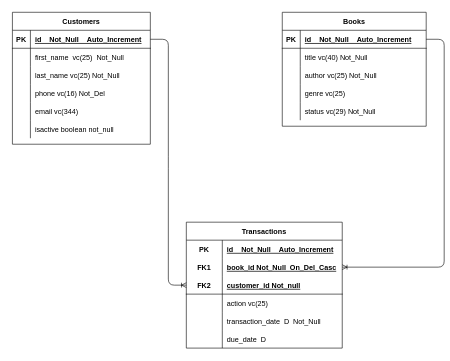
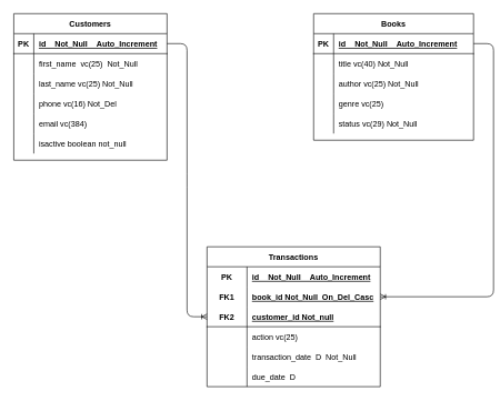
  <mxCell id="0" />
  <mxCell id="1" parent="0" />
  <mxCell id="2" value="Books" style="shape=table;startSize=30;container=1;collapsible=1;childLayout=tableLayout;fixedRows=1;rowLines=0;fontStyle=1;align=center;resizeLast=1;" parent="1" vertex="1"><mxGeometry x="470" y="20" width="240" height="190" as="geometry" /></mxCell>
  <mxCell id="3" value="" style="shape=partialRectangle;collapsible=0;dropTarget=0;pointerEvents=0;fillColor=none;top=0;left=0;bottom=1;right=0;points=[[0,0.5],[1,0.5]];portConstraint=eastwest;" parent="2" vertex="1"><mxGeometry y="30" width="240" height="30" as="geometry" /></mxCell>
  <mxCell id="4" value="PK" style="shape=partialRectangle;connectable=0;fillColor=none;top=0;left=0;bottom=0;right=0;fontStyle=1;overflow=hidden;" parent="3" vertex="1"><mxGeometry width="30" height="30" as="geometry" /></mxCell>
  <mxCell id="5" value="id    Not_Null    Auto_Increment" style="shape=partialRectangle;connectable=0;fillColor=none;top=0;left=0;bottom=0;right=0;align=left;spacingLeft=6;fontStyle=5;overflow=hidden;" parent="3" vertex="1"><mxGeometry x="30" width="210" height="30" as="geometry" /></mxCell>
  <mxCell id="6" value="" style="shape=partialRectangle;collapsible=0;dropTarget=0;pointerEvents=0;fillColor=none;top=0;left=0;bottom=0;right=0;points=[[0,0.5],[1,0.5]];portConstraint=eastwest;" parent="2" vertex="1"><mxGeometry y="60" width="240" height="30" as="geometry" /></mxCell>
  <mxCell id="7" value="" style="shape=partialRectangle;connectable=0;fillColor=none;top=0;left=0;bottom=0;right=0;editable=1;overflow=hidden;" parent="6" vertex="1"><mxGeometry width="30" height="30" as="geometry" /></mxCell>
  <mxCell id="8" value="title vc(40) Not_Null" style="shape=partialRectangle;connectable=0;fillColor=none;top=0;left=0;bottom=0;right=0;align=left;spacingLeft=6;overflow=hidden;" parent="6" vertex="1"><mxGeometry x="30" width="210" height="30" as="geometry" /></mxCell>
  <mxCell id="9" value="" style="shape=partialRectangle;collapsible=0;dropTarget=0;pointerEvents=0;fillColor=none;top=0;left=0;bottom=0;right=0;points=[[0,0.5],[1,0.5]];portConstraint=eastwest;" parent="2" vertex="1"><mxGeometry y="90" width="240" height="30" as="geometry" /></mxCell>
  <mxCell id="10" value="" style="shape=partialRectangle;connectable=0;fillColor=none;top=0;left=0;bottom=0;right=0;editable=1;overflow=hidden;" parent="9" vertex="1"><mxGeometry width="30" height="30" as="geometry" /></mxCell>
  <mxCell id="11" value="author vc(25) Not_Null" style="shape=partialRectangle;connectable=0;fillColor=none;top=0;left=0;bottom=0;right=0;align=left;spacingLeft=6;overflow=hidden;" parent="9" vertex="1"><mxGeometry x="30" width="210" height="30" as="geometry" /></mxCell>
  <mxCell id="12" value="" style="shape=partialRectangle;collapsible=0;dropTarget=0;pointerEvents=0;fillColor=none;top=0;left=0;bottom=0;right=0;points=[[0,0.5],[1,0.5]];portConstraint=eastwest;" parent="2" vertex="1"><mxGeometry y="120" width="240" height="30" as="geometry" /></mxCell>
  <mxCell id="13" value="" style="shape=partialRectangle;connectable=0;fillColor=none;top=0;left=0;bottom=0;right=0;editable=1;overflow=hidden;" parent="12" vertex="1"><mxGeometry width="30" height="30" as="geometry" /></mxCell>
  <mxCell id="14" value="genre vc(25)" style="shape=partialRectangle;connectable=0;fillColor=none;top=0;left=0;bottom=0;right=0;align=left;spacingLeft=6;overflow=hidden;" parent="12" vertex="1"><mxGeometry x="30" width="210" height="30" as="geometry" /></mxCell>
  <mxCell id="15" value="" style="shape=partialRectangle;collapsible=0;dropTarget=0;pointerEvents=0;fillColor=none;top=0;left=0;bottom=0;right=0;points=[[0,0.5],[1,0.5]];portConstraint=eastwest;" vertex="1" parent="2"><mxGeometry y="150" width="240" height="30" as="geometry" /></mxCell>
  <mxCell id="16" value="" style="shape=partialRectangle;connectable=0;fillColor=none;top=0;left=0;bottom=0;right=0;editable=1;overflow=hidden;" vertex="1" parent="15"><mxGeometry width="30" height="30" as="geometry" /></mxCell>
  <mxCell id="17" value="status vc(29) Not_Null" style="shape=partialRectangle;connectable=0;fillColor=none;top=0;left=0;bottom=0;right=0;align=left;spacingLeft=6;overflow=hidden;" vertex="1" parent="15"><mxGeometry x="30" width="210" height="30" as="geometry" /></mxCell>
  <mxCell id="18" value="Transactions" style="shape=table;startSize=30;container=1;collapsible=1;childLayout=tableLayout;fixedRows=1;rowLines=0;fontStyle=1;align=center;resizeLast=1;" parent="1" vertex="1"><mxGeometry x="310" y="370" width="260" height="210" as="geometry" /></mxCell>
  <mxCell id="19" value="" style="shape=partialRectangle;collapsible=0;dropTarget=0;pointerEvents=0;fillColor=none;top=0;left=0;bottom=0;right=0;points=[[0,0.5],[1,0.5]];portConstraint=eastwest;" parent="18" vertex="1"><mxGeometry y="30" width="260" height="30" as="geometry" /></mxCell>
  <mxCell id="20" value="PK" style="shape=partialRectangle;connectable=0;fillColor=none;top=0;left=0;bottom=0;right=0;fontStyle=1;overflow=hidden;" parent="19" vertex="1"><mxGeometry width="60" height="30" as="geometry" /></mxCell>
  <mxCell id="21" value="id    Not_Null    Auto_Increment" style="shape=partialRectangle;connectable=0;fillColor=none;top=0;left=0;bottom=0;right=0;align=left;spacingLeft=6;fontStyle=5;overflow=hidden;" parent="19" vertex="1"><mxGeometry x="60" width="200" height="30" as="geometry" /></mxCell>
  <mxCell id="22" value="" style="shape=partialRectangle;collapsible=0;dropTarget=0;pointerEvents=0;fillColor=none;top=0;left=0;bottom=0;right=0;points=[[0,0.5],[1,0.5]];portConstraint=eastwest;" parent="18" vertex="1"><mxGeometry y="60" width="260" height="30" as="geometry" /></mxCell>
  <mxCell id="23" value="FK1" style="shape=partialRectangle;connectable=0;fillColor=none;top=0;left=0;bottom=0;right=0;fontStyle=1;overflow=hidden;" parent="22" vertex="1"><mxGeometry width="60" height="30" as="geometry" /></mxCell>
  <mxCell id="24" value="book_id Not_Null  On_Del_Casc" style="shape=partialRectangle;connectable=0;fillColor=none;top=0;left=0;bottom=0;right=0;align=left;spacingLeft=6;fontStyle=5;overflow=hidden;" parent="22" vertex="1"><mxGeometry x="60" width="200" height="30" as="geometry" /></mxCell>
  <mxCell id="25" value="" style="shape=partialRectangle;collapsible=0;dropTarget=0;pointerEvents=0;fillColor=none;top=0;left=0;bottom=1;right=0;points=[[0,0.5],[1,0.5]];portConstraint=eastwest;" parent="18" vertex="1"><mxGeometry y="90" width="260" height="30" as="geometry" /></mxCell>
  <mxCell id="26" value="FK2" style="shape=partialRectangle;connectable=0;fillColor=none;top=0;left=0;bottom=0;right=0;fontStyle=1;overflow=hidden;" parent="25" vertex="1"><mxGeometry width="60" height="30" as="geometry" /></mxCell>
  <mxCell id="27" value="customer_id Not_null" style="shape=partialRectangle;connectable=0;fillColor=none;top=0;left=0;bottom=0;right=0;align=left;spacingLeft=6;fontStyle=5;overflow=hidden;" parent="25" vertex="1"><mxGeometry x="60" width="200" height="30" as="geometry" /></mxCell>
  <mxCell id="28" value="" style="shape=partialRectangle;collapsible=0;dropTarget=0;pointerEvents=0;fillColor=none;top=0;left=0;bottom=0;right=0;points=[[0,0.5],[1,0.5]];portConstraint=eastwest;" parent="18" vertex="1"><mxGeometry y="120" width="260" height="30" as="geometry" /></mxCell>
  <mxCell id="29" value="" style="shape=partialRectangle;connectable=0;fillColor=none;top=0;left=0;bottom=0;right=0;editable=1;overflow=hidden;" parent="28" vertex="1"><mxGeometry width="60" height="30" as="geometry" /></mxCell>
  <mxCell id="30" value="action vc(25)" style="shape=partialRectangle;connectable=0;fillColor=none;top=0;left=0;bottom=0;right=0;align=left;spacingLeft=6;overflow=hidden;" parent="28" vertex="1"><mxGeometry x="60" width="200" height="30" as="geometry" /></mxCell>
  <mxCell id="31" value="" style="shape=partialRectangle;collapsible=0;dropTarget=0;pointerEvents=0;fillColor=none;top=0;left=0;bottom=0;right=0;points=[[0,0.5],[1,0.5]];portConstraint=eastwest;" parent="18" vertex="1"><mxGeometry y="150" width="260" height="30" as="geometry" /></mxCell>
  <mxCell id="32" value="" style="shape=partialRectangle;connectable=0;fillColor=none;top=0;left=0;bottom=0;right=0;editable=1;overflow=hidden;" parent="31" vertex="1"><mxGeometry width="60" height="30" as="geometry" /></mxCell>
  <mxCell id="33" value="transaction_date  D  Not_Null" style="shape=partialRectangle;connectable=0;fillColor=none;top=0;left=0;bottom=0;right=0;align=left;spacingLeft=6;overflow=hidden;" parent="31" vertex="1"><mxGeometry x="60" width="200" height="30" as="geometry" /></mxCell>
  <mxCell id="34" value="" style="shape=partialRectangle;collapsible=0;dropTarget=0;pointerEvents=0;fillColor=none;top=0;left=0;bottom=0;right=0;points=[[0,0.5],[1,0.5]];portConstraint=eastwest;" parent="18" vertex="1"><mxGeometry y="180" width="260" height="30" as="geometry" /></mxCell>
  <mxCell id="35" value="" style="shape=partialRectangle;connectable=0;fillColor=none;top=0;left=0;bottom=0;right=0;editable=1;overflow=hidden;" parent="34" vertex="1"><mxGeometry width="60" height="30" as="geometry" /></mxCell>
  <mxCell id="36" value="due_date  D" style="shape=partialRectangle;connectable=0;fillColor=none;top=0;left=0;bottom=0;right=0;align=left;spacingLeft=6;overflow=hidden;" parent="34" vertex="1"><mxGeometry x="60" width="200" height="30" as="geometry" /></mxCell>
  <mxCell id="37" value="Customers" style="shape=table;startSize=30;container=1;collapsible=1;childLayout=tableLayout;fixedRows=1;rowLines=0;fontStyle=1;align=center;resizeLast=1;" parent="1" vertex="1"><mxGeometry x="20" y="20" width="230" height="220" as="geometry" /></mxCell>
  <mxCell id="38" value="" style="shape=partialRectangle;collapsible=0;dropTarget=0;pointerEvents=0;fillColor=none;top=0;left=0;bottom=1;right=0;points=[[0,0.5],[1,0.5]];portConstraint=eastwest;" parent="37" vertex="1"><mxGeometry y="30" width="230" height="30" as="geometry" /></mxCell>
  <mxCell id="39" value="PK" style="shape=partialRectangle;connectable=0;fillColor=none;top=0;left=0;bottom=0;right=0;fontStyle=1;overflow=hidden;" parent="38" vertex="1"><mxGeometry width="30" height="30" as="geometry" /></mxCell>
  <mxCell id="40" value="id    Not_Null    Auto_Increment" style="shape=partialRectangle;connectable=0;fillColor=none;top=0;left=0;bottom=0;right=0;align=left;spacingLeft=6;fontStyle=5;overflow=hidden;" parent="38" vertex="1"><mxGeometry x="30" width="200" height="30" as="geometry" /></mxCell>
  <mxCell id="41" value="" style="shape=partialRectangle;collapsible=0;dropTarget=0;pointerEvents=0;fillColor=none;top=0;left=0;bottom=0;right=0;points=[[0,0.5],[1,0.5]];portConstraint=eastwest;" parent="37" vertex="1"><mxGeometry y="60" width="230" height="30" as="geometry" /></mxCell>
  <mxCell id="42" value="" style="shape=partialRectangle;connectable=0;fillColor=none;top=0;left=0;bottom=0;right=0;editable=1;overflow=hidden;" parent="41" vertex="1"><mxGeometry width="30" height="30" as="geometry" /></mxCell>
  <mxCell id="43" value="first_name  vc(25)  Not_Null" style="shape=partialRectangle;connectable=0;fillColor=none;top=0;left=0;bottom=0;right=0;align=left;spacingLeft=6;overflow=hidden;" parent="41" vertex="1"><mxGeometry x="30" width="200" height="30" as="geometry" /></mxCell>
  <mxCell id="44" value="" style="shape=partialRectangle;collapsible=0;dropTarget=0;pointerEvents=0;fillColor=none;top=0;left=0;bottom=0;right=0;points=[[0,0.5],[1,0.5]];portConstraint=eastwest;" parent="37" vertex="1"><mxGeometry y="90" width="230" height="30" as="geometry" /></mxCell>
  <mxCell id="45" value="" style="shape=partialRectangle;connectable=0;fillColor=none;top=0;left=0;bottom=0;right=0;editable=1;overflow=hidden;" parent="44" vertex="1"><mxGeometry width="30" height="30" as="geometry" /></mxCell>
  <mxCell id="46" value="last_name vc(25) Not_Null" style="shape=partialRectangle;connectable=0;fillColor=none;top=0;left=0;bottom=0;right=0;align=left;spacingLeft=6;overflow=hidden;" parent="44" vertex="1"><mxGeometry x="30" width="200" height="30" as="geometry" /></mxCell>
  <mxCell id="47" value="" style="shape=partialRectangle;collapsible=0;dropTarget=0;pointerEvents=0;fillColor=none;top=0;left=0;bottom=0;right=0;points=[[0,0.5],[1,0.5]];portConstraint=eastwest;" parent="37" vertex="1"><mxGeometry y="120" width="230" height="30" as="geometry" /></mxCell>
  <mxCell id="48" value="" style="shape=partialRectangle;connectable=0;fillColor=none;top=0;left=0;bottom=0;right=0;editable=1;overflow=hidden;" parent="47" vertex="1"><mxGeometry width="30" height="30" as="geometry" /></mxCell>
  <mxCell id="49" value="phone vc(16) Not_Del" style="shape=partialRectangle;connectable=0;fillColor=none;top=0;left=0;bottom=0;right=0;align=left;spacingLeft=6;overflow=hidden;" parent="47" vertex="1"><mxGeometry x="30" width="200" height="30" as="geometry" /></mxCell>
  <mxCell id="50" value="" style="shape=partialRectangle;collapsible=0;dropTarget=0;pointerEvents=0;fillColor=none;top=0;left=0;bottom=0;right=0;points=[[0,0.5],[1,0.5]];portConstraint=eastwest;" parent="37" vertex="1"><mxGeometry y="150" width="230" height="30" as="geometry" /></mxCell>
  <mxCell id="51" value="" style="shape=partialRectangle;connectable=0;fillColor=none;top=0;left=0;bottom=0;right=0;editable=1;overflow=hidden;" parent="50" vertex="1"><mxGeometry width="30" height="30" as="geometry" /></mxCell>
- <mxCell id="52" value="email vc(344) " style="shape=partialRectangle;connectable=0;fillColor=none;top=0;left=0;bottom=0;right=0;align=left;spacingLeft=6;overflow=hidden;" parent="50" vertex="1"><mxGeometry x="30" width="200" height="30" as="geometry" /></mxCell>
+ <mxCell id="52" value="email vc(384) " style="shape=partialRectangle;connectable=0;fillColor=none;top=0;left=0;bottom=0;right=0;align=left;spacingLeft=6;overflow=hidden;" parent="50" vertex="1"><mxGeometry x="30" width="200" height="30" as="geometry" /></mxCell>
  <mxCell id="53" value="" style="shape=partialRectangle;collapsible=0;dropTarget=0;pointerEvents=0;fillColor=none;top=0;left=0;bottom=0;right=0;points=[[0,0.5],[1,0.5]];portConstraint=eastwest;" vertex="1" parent="37"><mxGeometry y="180" width="230" height="30" as="geometry" /></mxCell>
  <mxCell id="54" value="" style="shape=partialRectangle;connectable=0;fillColor=none;top=0;left=0;bottom=0;right=0;editable=1;overflow=hidden;" vertex="1" parent="53"><mxGeometry width="30" height="30" as="geometry" /></mxCell>
  <mxCell id="55" value="isactive boolean not_null " style="shape=partialRectangle;connectable=0;fillColor=none;top=0;left=0;bottom=0;right=0;align=left;spacingLeft=6;overflow=hidden;" vertex="1" parent="53"><mxGeometry x="30" width="200" height="30" as="geometry" /></mxCell>
  <mxCell id="56" value="" style="edgeStyle=entityRelationEdgeStyle;fontSize=12;html=1;endArrow=ERoneToMany;entryX=0;entryY=0.5;entryDx=0;entryDy=0;" parent="1" source="38" target="25" edge="1"><mxGeometry width="100" height="100" relative="1" as="geometry"><mxPoint x="70" y="400" as="sourcePoint" /><mxPoint x="170" y="300" as="targetPoint" /></mxGeometry></mxCell>
  <mxCell id="57" value="" style="edgeStyle=entityRelationEdgeStyle;fontSize=12;html=1;endArrow=ERoneToMany;" parent="1" source="3" target="22" edge="1"><mxGeometry width="100" height="100" relative="1" as="geometry"><mxPoint x="590" y="430" as="sourcePoint" /><mxPoint x="690" y="330" as="targetPoint" /></mxGeometry></mxCell>
